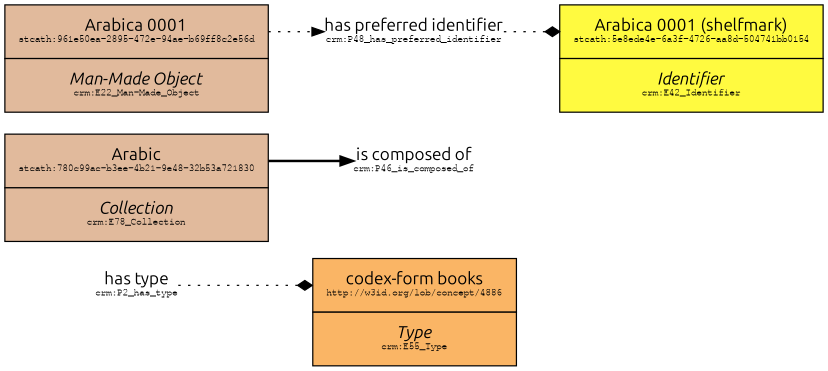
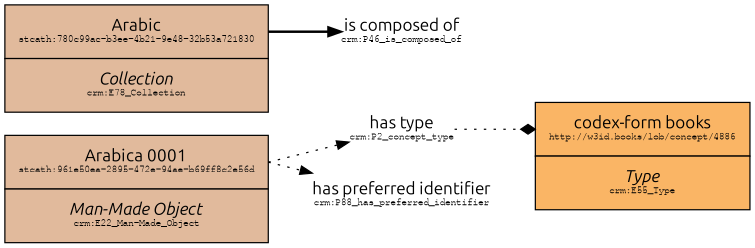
  digraph {
    rankdir=LR
    splines=line
    node [margin=0 penwidth=3.0 shape=none]
    edge [arrowhead=normal style=dotted tailport=instance]
-   n1 [label=<<TABLE BORDER="0" CELLBORDER="1" CELLSPACING="0">                <TR><TD PORT="instance" CELLPADDING="10" bgcolor="#FAB565"><FONT FACE="Ubuntu">codex-form books</FONT><BR /><FONT FACE="FreeMono" POINT-SIZE="8">http://w3id.org/lob/concept/4886</FONT></TD></TR>                <TR><TD PORT="class" CELLPADDING="10" bgcolor="#FAB565"><FONT FACE="Ubuntu"><I>Type</I></FONT><BR /><FONT FACE="FreeMono" POINT-SIZE="8">crm:E55_Type</FONT></TD></TR>                </TABLE>>]
+   n1 [label=<<TABLE BORDER="0" CELLBORDER="1" CELLSPACING="0">                <TR><TD PORT="instance" CELLPADDING="10" bgcolor="#FAB565"><FONT FACE="Ubuntu">codex-form books</FONT><BR /><FONT FACE="FreeMono" POINT-SIZE="8">http://w3id.books/lob/concept/4886</FONT></TD></TR>                <TR><TD PORT="class" CELLPADDING="10" bgcolor="#FAB565"><FONT FACE="Ubuntu"><I>Type</I></FONT><BR /><FONT FACE="FreeMono" POINT-SIZE="8">crm:E55_Type</FONT></TD></TR>                </TABLE>>]
    n2 [label=<<TABLE BORDER="0" CELLBORDER="1" CELLSPACING="0">                <TR><TD PORT="instance" CELLPADDING="10" bgcolor="#E1BA9C"><FONT FACE="Ubuntu">Arabic</FONT><BR /><FONT FACE="FreeMono" POINT-SIZE="8">stcath:780c99ac-b3ee-4b21-9e48-32b53a721830</FONT></TD></TR>                <TR><TD PORT="class" CELLPADDING="10" bgcolor="#E1BA9C"><FONT FACE="Ubuntu"><I>Collection</I></FONT><BR /><FONT FACE="FreeMono" POINT-SIZE="8">crm:E78_Collection</FONT></TD></TR>                </TABLE>>]
    n3 [label=<<FONT FACE="Ubuntu">is composed of</FONT><BR /><FONT FACE="FreeMono" POINT-SIZE="8">crm:P46_is_composed_of</FONT>>]
    n4 [label=<<TABLE BORDER="0" CELLBORDER="1" CELLSPACING="0">                <TR><TD PORT="instance" CELLPADDING="10" bgcolor="#E1BA9C"><FONT FACE="Ubuntu">Arabica 0001</FONT><BR /><FONT FACE="FreeMono" POINT-SIZE="8">stcath:961e50ea-2895-472e-94ae-b69ff8c2e56d</FONT></TD></TR>                <TR><TD PORT="class" CELLPADDING="10" bgcolor="#E1BA9C"><FONT FACE="Ubuntu"><I>Man-Made Object</I></FONT><BR /><FONT FACE="FreeMono" POINT-SIZE="8">crm:E22_Man-Made_Object</FONT></TD></TR>                </TABLE>>]
-   n5 [label=<<FONT FACE="Ubuntu">has type</FONT><BR /><FONT FACE="FreeMono" POINT-SIZE="8">crm:P2_has_type</FONT>>]
-   n6 [label=<<FONT FACE="Ubuntu">has preferred identifier</FONT><BR /><FONT FACE="FreeMono" POINT-SIZE="8">crm:P48_has_preferred_identifier</FONT>>]
-   n7 [label=<<TABLE BORDER="0" CELLBORDER="1" CELLSPACING="0">                <TR><TD PORT="instance" CELLPADDING="10" bgcolor="#fffa40"><FONT FACE="Ubuntu">Arabica 0001 (shelfmark)</FONT><BR /><FONT FACE="FreeMono" POINT-SIZE="8">stcath:5e8ede4e-6a3f-4726-aa8d-504741bb0154</FONT></TD></TR>                <TR><TD PORT="class" CELLPADDING="10" bgcolor="#fffa40"><FONT FACE="Ubuntu"><I>Identifier</I></FONT><BR /><FONT FACE="FreeMono" POINT-SIZE="8">crm:E42_Identifier</FONT></TD></TR>                </TABLE>>]
+   n5 [label=<<FONT FACE="Ubuntu">has type</FONT><BR /><FONT FACE="FreeMono" POINT-SIZE="8">crm:P2_concept_type</FONT>>]
+   n6 [label=<<FONT FACE="Ubuntu">has preferred identifier</FONT><BR /><FONT FACE="FreeMono" POINT-SIZE="8">crm:P88_has_preferred_identifier</FONT>>]
    n2 -> n3 [style=bold]
+   n4 -> n5
    n4 -> n6
    n5 -> n1 [arrowhead=diamond headport=instance tailport=""]
-   n6 -> n7 [arrowhead=diamond headport=instance tailport=""]
  }
